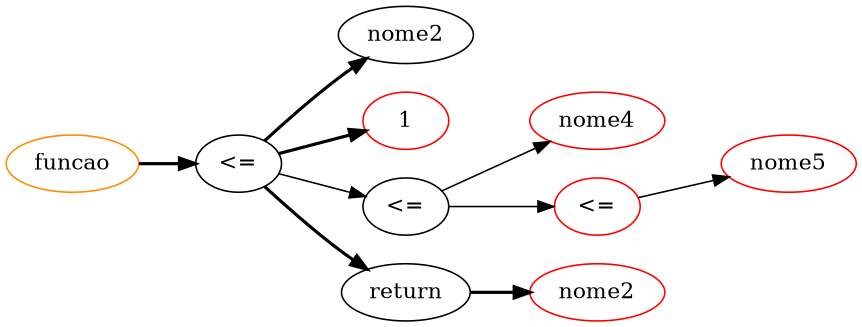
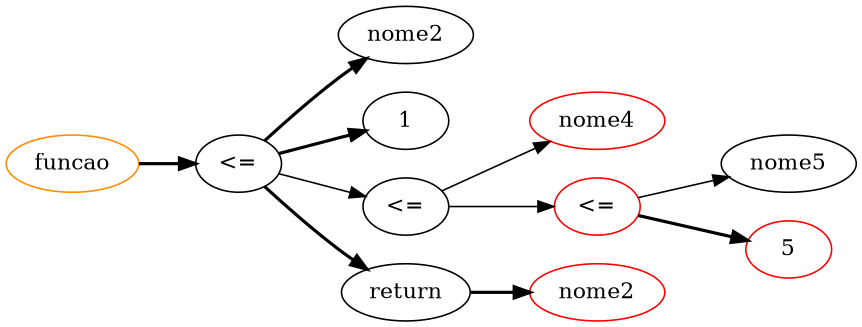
  digraph {
    rankdir=LR
    node [color=red]
    edge [style=bold]
    n1 [color=darkorange label=funcao]
    n2 [color=black label="<="]
    n3 [color=black label=nome2]
-   n4 [label=1]
+   n4 [color=black label=1]
    n5 [color=black label="<="]
    n6 [color=black label=return]
    n7 [label=nome4]
    n8 [label="<="]
    n9 [label=nome2]
-   n10 [label=nome5]
+   n10 [color=black label=nome5]
+   n11 [label=5]
    n1 -> n2
    n2 -> n3
    n2 -> n4
    n2 -> n5 [style=solid]
    n2 -> n6
    n5 -> n7 [style=solid]
    n5 -> n8 [style=solid]
    n6 -> n9
    n8 -> n10 [style=solid]
+   n8 -> n11
  }
